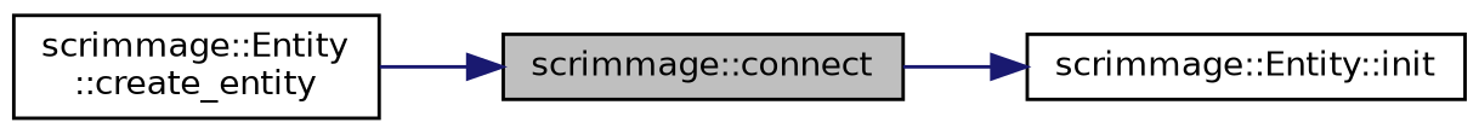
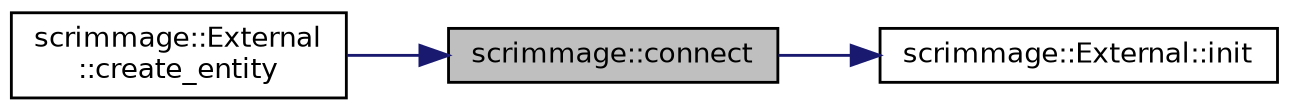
  digraph {
    rankdir=RL
    node [color=black fillcolor=white fontname=Helvetica fontsize=10 shape=record style=filled]
    edge [color=midnightblue dir=back fontname=Helvetica fontsize=10 labelfontname=Helvetica labelfontsize=10 style=solid]
    n1 [fillcolor=grey75 fontcolor=black height=0.2 label="scrimmage::connect" width=0.4]
-   n2 [height=0.2 label="scrimmage::Entity\l::create_entity" width=0.4]
-   n3 [height=0.2 label="scrimmage::Entity::init" width=0.4]
+   n2 [height=0.2 label="scrimmage::External\l::create_entity" width=0.4]
+   n3 [height=0.2 label="scrimmage::External::init" width=0.4]
    n1 -> n2
    n3 -> n1
  }
